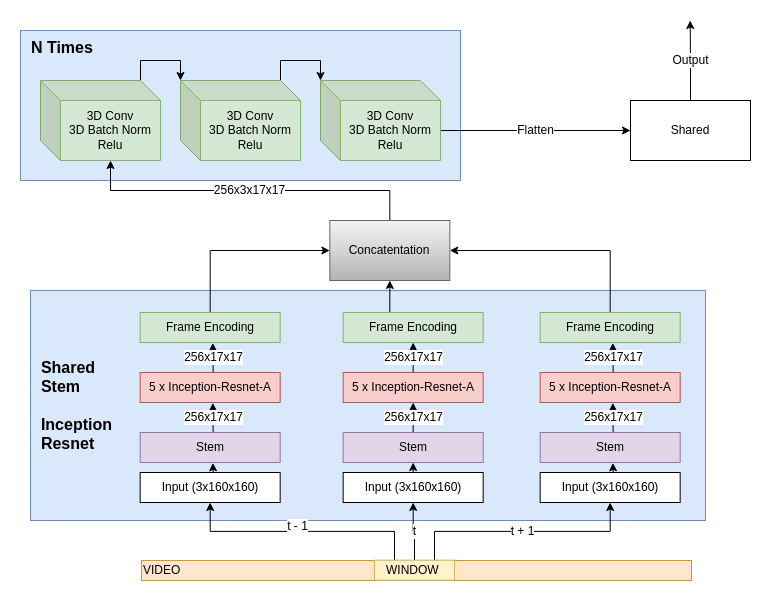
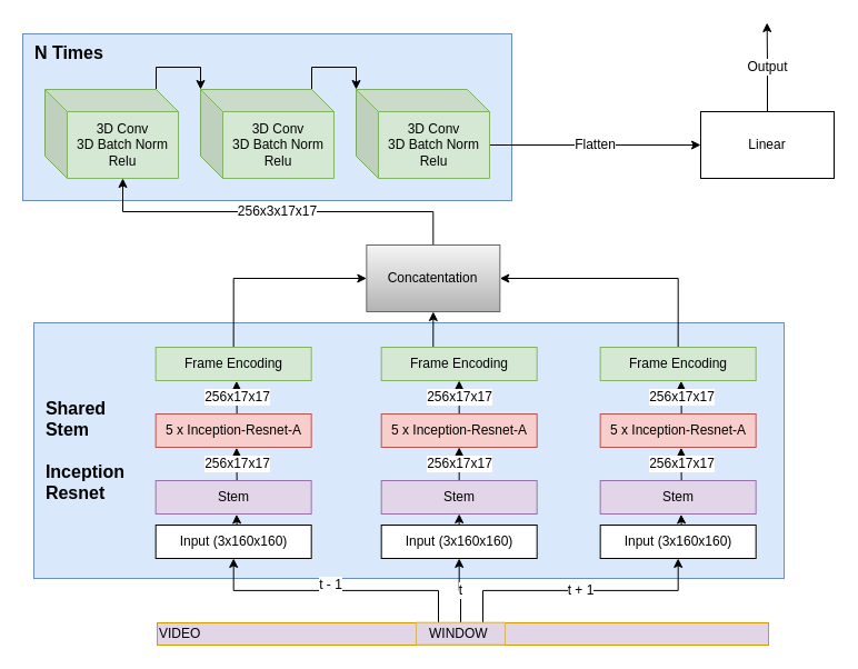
  <mxCell id="0" />
  <mxCell id="1" parent="0" />
  <mxCell id="2" value="&lt;b&gt;&lt;font style=&quot;font-size: 16px&quot;&gt;&amp;nbsp; N Times&lt;br&gt;&lt;br&gt;&lt;br&gt;&lt;br&gt;&lt;br&gt;&lt;br&gt;&lt;br&gt;&lt;/font&gt;&lt;/b&gt;" style="rounded=0;whiteSpace=wrap;html=1;fontSize=12;fillColor=#dae8fc;strokeColor=#6c8ebf;align=left;" vertex="1" parent="1"><mxGeometry x="20" y="30" width="440" height="150" as="geometry" /></mxCell>
  <mxCell id="3" value="&lt;b&gt;&lt;font style=&quot;font-size: 16px&quot;&gt;&amp;nbsp; Shared &lt;br&gt;&amp;nbsp; Stem&lt;br&gt;&lt;br&gt;&amp;nbsp; Inception&lt;br&gt;&amp;nbsp; Resnet&lt;br&gt;&lt;/font&gt;&lt;/b&gt;" style="rounded=0;whiteSpace=wrap;html=1;fontSize=12;fillColor=#dae8fc;strokeColor=#6c8ebf;align=left;" vertex="1" parent="1"><mxGeometry x="30" y="290" width="675" height="230" as="geometry" /></mxCell>
  <mxCell id="4" value="256x17x17" style="edgeStyle=orthogonalEdgeStyle;rounded=0;orthogonalLoop=1;jettySize=auto;html=1;exitX=0.5;exitY=0;exitDx=0;exitDy=0;entryX=0.5;entryY=1;entryDx=0;entryDy=0;endSize=6;verticalAlign=middle;fontSize=12;" parent="1" edge="1"><mxGeometry relative="1" as="geometry"><mxPoint x="212.67" y="432" as="sourcePoint" /><mxPoint x="212.337" y="402.333" as="targetPoint" /></mxGeometry></mxCell>
  <mxCell id="5" value="Stem" style="rounded=0;whiteSpace=wrap;html=1;fillColor=#e1d5e7;strokeColor=#9673a6;imageAspect=1;" parent="1" vertex="1"><mxGeometry x="139.67" y="432" width="140" height="30" as="geometry" /></mxCell>
  <mxCell id="6" value="" style="edgeStyle=orthogonalEdgeStyle;rounded=0;orthogonalLoop=1;jettySize=auto;html=1;exitX=0.5;exitY=0;exitDx=0;exitDy=0;entryX=0.5;entryY=1;entryDx=0;entryDy=0;" parent="1" edge="1"><mxGeometry relative="1" as="geometry"><mxPoint x="212.67" y="472" as="sourcePoint" /><mxPoint x="212.337" y="462.333" as="targetPoint" /></mxGeometry></mxCell>
  <mxCell id="7" value="Input (3x160x160)" style="rounded=0;whiteSpace=wrap;html=1;" parent="1" vertex="1"><mxGeometry x="139.67" y="472" width="140" height="30" as="geometry" /></mxCell>
  <mxCell id="8" style="edgeStyle=orthogonalEdgeStyle;rounded=0;orthogonalLoop=1;jettySize=auto;html=1;exitX=0.5;exitY=0;exitDx=0;exitDy=0;entryX=0;entryY=0.5;entryDx=0;entryDy=0;" edge="1" parent="1" source="9" target="34"><mxGeometry relative="1" as="geometry" /></mxCell>
  <mxCell id="9" value="Frame Encoding" style="rounded=0;whiteSpace=wrap;html=1;fillColor=#d5e8d4;strokeColor=#82b366;imageAspect=1;" parent="1" vertex="1"><mxGeometry x="139.67" y="312" width="140" height="30" as="geometry" /></mxCell>
  <mxCell id="10" value="&lt;span style=&quot;font-size: 12px&quot;&gt;256x17x17&lt;/span&gt;" style="edgeStyle=orthogonalEdgeStyle;rounded=0;orthogonalLoop=1;jettySize=auto;html=1;exitX=0.5;exitY=0;exitDx=0;exitDy=0;entryX=0.5;entryY=1;entryDx=0;entryDy=0;" parent="1" edge="1"><mxGeometry relative="1" as="geometry"><mxPoint x="212.67" y="372" as="sourcePoint" /><mxPoint x="212.337" y="342.333" as="targetPoint" /></mxGeometry></mxCell>
  <mxCell id="11" value="5 x Inception-Resnet-A" style="rounded=0;whiteSpace=wrap;html=1;fillColor=#f8cecc;strokeColor=#b85450;imageAspect=1;" parent="1" vertex="1"><mxGeometry x="139.67" y="372" width="140" height="30" as="geometry" /></mxCell>
  <mxCell id="12" value="256x17x17" style="edgeStyle=orthogonalEdgeStyle;rounded=0;orthogonalLoop=1;jettySize=auto;html=1;exitX=0.5;exitY=0;exitDx=0;exitDy=0;entryX=0.5;entryY=1;entryDx=0;entryDy=0;endSize=6;verticalAlign=middle;fontSize=12;" edge="1" parent="1" source="13" target="19"><mxGeometry relative="1" as="geometry" /></mxCell>
  <mxCell id="13" value="Stem" style="rounded=0;whiteSpace=wrap;html=1;fillColor=#e1d5e7;strokeColor=#9673a6;imageAspect=1;" vertex="1" parent="1"><mxGeometry x="342.67" y="432" width="140" height="30" as="geometry" /></mxCell>
  <mxCell id="14" value="" style="edgeStyle=orthogonalEdgeStyle;rounded=0;orthogonalLoop=1;jettySize=auto;html=1;exitX=0.5;exitY=0;exitDx=0;exitDy=0;entryX=0.5;entryY=1;entryDx=0;entryDy=0;" edge="1" parent="1" source="15" target="13"><mxGeometry relative="1" as="geometry" /></mxCell>
  <mxCell id="15" value="Input (3x160x160)" style="rounded=0;whiteSpace=wrap;html=1;" vertex="1" parent="1"><mxGeometry x="342.67" y="472" width="140" height="30" as="geometry" /></mxCell>
  <mxCell id="16" style="edgeStyle=orthogonalEdgeStyle;rounded=0;orthogonalLoop=1;jettySize=auto;html=1;exitX=0.5;exitY=0;exitDx=0;exitDy=0;entryX=0.5;entryY=1;entryDx=0;entryDy=0;" edge="1" parent="1" source="17" target="34"><mxGeometry relative="1" as="geometry" /></mxCell>
  <mxCell id="17" value="Frame Encoding" style="rounded=0;whiteSpace=wrap;html=1;fillColor=#d5e8d4;strokeColor=#82b366;imageAspect=1;" vertex="1" parent="1"><mxGeometry x="342.67" y="312" width="140" height="30" as="geometry" /></mxCell>
  <mxCell id="18" value="&lt;span style=&quot;font-size: 12px&quot;&gt;256x17x17&lt;/span&gt;" style="edgeStyle=orthogonalEdgeStyle;rounded=0;orthogonalLoop=1;jettySize=auto;html=1;exitX=0.5;exitY=0;exitDx=0;exitDy=0;entryX=0.5;entryY=1;entryDx=0;entryDy=0;" edge="1" parent="1" source="19" target="17"><mxGeometry relative="1" as="geometry" /></mxCell>
  <mxCell id="19" value="5 x Inception-Resnet-A" style="rounded=0;whiteSpace=wrap;html=1;fillColor=#f8cecc;strokeColor=#b85450;imageAspect=1;" vertex="1" parent="1"><mxGeometry x="342.67" y="372" width="140" height="30" as="geometry" /></mxCell>
  <mxCell id="20" value="256x17x17" style="edgeStyle=orthogonalEdgeStyle;rounded=0;orthogonalLoop=1;jettySize=auto;html=1;exitX=0.5;exitY=0;exitDx=0;exitDy=0;entryX=0.5;entryY=1;entryDx=0;entryDy=0;endSize=6;verticalAlign=middle;fontSize=12;" edge="1" parent="1"><mxGeometry relative="1" as="geometry"><mxPoint x="612.67" y="432" as="sourcePoint" /><mxPoint x="612.337" y="402.333" as="targetPoint" /></mxGeometry></mxCell>
  <mxCell id="21" value="Stem" style="rounded=0;whiteSpace=wrap;html=1;fillColor=#e1d5e7;strokeColor=#9673a6;imageAspect=1;" vertex="1" parent="1"><mxGeometry x="539.67" y="432" width="140" height="30" as="geometry" /></mxCell>
  <mxCell id="22" value="" style="edgeStyle=orthogonalEdgeStyle;rounded=0;orthogonalLoop=1;jettySize=auto;html=1;exitX=0.5;exitY=0;exitDx=0;exitDy=0;entryX=0.5;entryY=1;entryDx=0;entryDy=0;" edge="1" parent="1"><mxGeometry relative="1" as="geometry"><mxPoint x="612.67" y="472" as="sourcePoint" /><mxPoint x="612.337" y="462.333" as="targetPoint" /></mxGeometry></mxCell>
  <mxCell id="23" value="Input (3x160x160)" style="rounded=0;whiteSpace=wrap;html=1;" vertex="1" parent="1"><mxGeometry x="539.67" y="472" width="140" height="30" as="geometry" /></mxCell>
  <mxCell id="24" style="edgeStyle=orthogonalEdgeStyle;rounded=0;orthogonalLoop=1;jettySize=auto;html=1;exitX=0.5;exitY=0;exitDx=0;exitDy=0;entryX=1;entryY=0.5;entryDx=0;entryDy=0;" edge="1" parent="1" source="25" target="34"><mxGeometry relative="1" as="geometry" /></mxCell>
  <mxCell id="25" value="Frame Encoding" style="rounded=0;whiteSpace=wrap;html=1;fillColor=#d5e8d4;strokeColor=#82b366;imageAspect=1;" vertex="1" parent="1"><mxGeometry x="539.67" y="312" width="140" height="30" as="geometry" /></mxCell>
  <mxCell id="26" value="&lt;span style=&quot;font-size: 12px&quot;&gt;256x17x17&lt;/span&gt;" style="edgeStyle=orthogonalEdgeStyle;rounded=0;orthogonalLoop=1;jettySize=auto;html=1;exitX=0.5;exitY=0;exitDx=0;exitDy=0;entryX=0.5;entryY=1;entryDx=0;entryDy=0;" edge="1" parent="1"><mxGeometry relative="1" as="geometry"><mxPoint x="612.67" y="372" as="sourcePoint" /><mxPoint x="612.337" y="342.333" as="targetPoint" /></mxGeometry></mxCell>
  <mxCell id="27" value="5 x Inception-Resnet-A" style="rounded=0;whiteSpace=wrap;html=1;fillColor=#f8cecc;strokeColor=#b85450;imageAspect=1;" vertex="1" parent="1"><mxGeometry x="539.67" y="372" width="140" height="30" as="geometry" /></mxCell>
  <mxCell id="28" value="256x17x17" style="edgeStyle=orthogonalEdgeStyle;rounded=0;orthogonalLoop=1;jettySize=auto;html=1;exitX=0.5;exitY=0;exitDx=0;exitDy=0;entryX=0.5;entryY=1;entryDx=0;entryDy=0;endSize=6;verticalAlign=middle;fontSize=12;" edge="1" parent="1"><mxGeometry relative="1" as="geometry"><mxPoint x="689.667" y="80.333" as="targetPoint" /></mxGeometry></mxCell>
  <mxCell id="29" value="" style="edgeStyle=orthogonalEdgeStyle;rounded=0;orthogonalLoop=1;jettySize=auto;html=1;exitX=0.5;exitY=0;exitDx=0;exitDy=0;entryX=0.5;entryY=1;entryDx=0;entryDy=0;" edge="1" parent="1"><mxGeometry relative="1" as="geometry"><mxPoint x="689.667" y="140.333" as="targetPoint" /></mxGeometry></mxCell>
  <mxCell id="30" value="&lt;span style=&quot;font-size: 12px&quot;&gt;256x17x17&lt;/span&gt;" style="edgeStyle=orthogonalEdgeStyle;rounded=0;orthogonalLoop=1;jettySize=auto;html=1;exitX=0.5;exitY=0;exitDx=0;exitDy=0;entryX=0.5;entryY=1;entryDx=0;entryDy=0;" edge="1" parent="1"><mxGeometry relative="1" as="geometry"><mxPoint x="689.667" y="20.333" as="targetPoint" /></mxGeometry></mxCell>
  <mxCell id="31" style="edgeStyle=orthogonalEdgeStyle;rounded=0;orthogonalLoop=1;jettySize=auto;html=1;exitX=0;exitY=0;exitDx=100;exitDy=0;exitPerimeter=0;entryX=0;entryY=0;entryDx=0;entryDy=0;entryPerimeter=0;fontSize=12;" edge="1" parent="1" source="32" target="36"><mxGeometry relative="1" as="geometry" /></mxCell>
  <mxCell id="32" value="3D Conv&lt;br&gt;3D Batch Norm&lt;br&gt;Relu" style="shape=cube;whiteSpace=wrap;html=1;boundedLbl=1;backgroundOutline=1;darkOpacity=0.05;darkOpacity2=0.1;fillColor=#d5e8d4;strokeColor=#82b366;" vertex="1" parent="1"><mxGeometry x="40" y="80" width="120" height="80" as="geometry" /></mxCell>
  <mxCell id="33" value="256x3x17x17" style="edgeStyle=orthogonalEdgeStyle;rounded=0;orthogonalLoop=1;jettySize=auto;html=1;exitX=0.5;exitY=0;exitDx=0;exitDy=0;entryX=0;entryY=0;entryDx=70;entryDy=80;entryPerimeter=0;fontSize=12;" edge="1" parent="1" source="34" target="32"><mxGeometry relative="1" as="geometry" /></mxCell>
  <mxCell id="34" value="Concatentation" style="rounded=0;whiteSpace=wrap;html=1;fillColor=#f5f5f5;strokeColor=#666666;gradientColor=#b3b3b3;" vertex="1" parent="1"><mxGeometry x="329.34" y="220" width="120" height="60" as="geometry" /></mxCell>
  <mxCell id="35" style="edgeStyle=orthogonalEdgeStyle;rounded=0;orthogonalLoop=1;jettySize=auto;html=1;exitX=0;exitY=0;exitDx=100;exitDy=0;exitPerimeter=0;entryX=0;entryY=0;entryDx=0;entryDy=0;entryPerimeter=0;fontSize=12;" edge="1" parent="1" source="36" target="38"><mxGeometry relative="1" as="geometry" /></mxCell>
  <mxCell id="36" value="3D Conv&lt;br&gt;3D Batch Norm&lt;br&gt;Relu" style="shape=cube;whiteSpace=wrap;html=1;boundedLbl=1;backgroundOutline=1;darkOpacity=0.05;darkOpacity2=0.1;fillColor=#d5e8d4;strokeColor=#82b366;" vertex="1" parent="1"><mxGeometry x="180" y="80" width="120" height="80" as="geometry" /></mxCell>
  <mxCell id="37" value="Flatten" style="edgeStyle=orthogonalEdgeStyle;rounded=0;orthogonalLoop=1;jettySize=auto;html=1;exitX=0;exitY=0;exitDx=120;exitDy=50;exitPerimeter=0;entryX=0;entryY=0.5;entryDx=0;entryDy=0;fontSize=12;" edge="1" parent="1" source="38" target="40"><mxGeometry relative="1" as="geometry" /></mxCell>
  <mxCell id="38" value="3D Conv&lt;br&gt;3D Batch Norm&lt;br&gt;Relu" style="shape=cube;whiteSpace=wrap;html=1;boundedLbl=1;backgroundOutline=1;darkOpacity=0.05;darkOpacity2=0.1;fillColor=#d5e8d4;strokeColor=#82b366;" vertex="1" parent="1"><mxGeometry x="320" y="80" width="120" height="80" as="geometry" /></mxCell>
  <mxCell id="39" value="Output" style="edgeStyle=orthogonalEdgeStyle;rounded=0;orthogonalLoop=1;jettySize=auto;html=1;exitX=0.5;exitY=0;exitDx=0;exitDy=0;fontSize=12;" edge="1" parent="1" source="40"><mxGeometry relative="1" as="geometry"><mxPoint x="689.667" y="20" as="targetPoint" /></mxGeometry></mxCell>
- <mxCell id="40" value="Shared" style="rounded=0;whiteSpace=wrap;html=1;fontSize=12;" vertex="1" parent="1"><mxGeometry x="630" y="100" width="120" height="60" as="geometry" /></mxCell>
- <mxCell id="41" value="VIDEO" style="rounded=0;whiteSpace=wrap;html=1;fontSize=12;align=left;fillColor=#ffe6cc;strokeColor=#d79b00;" vertex="1" parent="1"><mxGeometry x="141" y="560" width="550" height="20" as="geometry" /></mxCell>
+ <mxCell id="40" value="Linear" style="rounded=0;whiteSpace=wrap;html=1;fontSize=12;" vertex="1" parent="1"><mxGeometry x="630" y="100" width="120" height="60" as="geometry" /></mxCell>
+ <mxCell id="41" value="VIDEO" style="rounded=0;whiteSpace=wrap;html=1;fontSize=12;align=left;fillColor=#e1d5e7;strokeColor=#d79b00;" vertex="1" parent="1"><mxGeometry x="141" y="560" width="550" height="20" as="geometry" /></mxCell>
  <mxCell id="42" style="edgeStyle=orthogonalEdgeStyle;rounded=0;orthogonalLoop=1;jettySize=auto;html=1;exitX=0.25;exitY=0;exitDx=0;exitDy=0;entryX=0.5;entryY=1;entryDx=0;entryDy=0;fontSize=12;" edge="1" parent="1" source="46" target="7"><mxGeometry relative="1" as="geometry" /></mxCell>
  <mxCell id="43" value="t - 1" style="text;html=1;align=center;verticalAlign=middle;resizable=0;points=[];labelBackgroundColor=#ffffff;fontSize=12;" vertex="1" connectable="0" parent="42"><mxGeometry x="0.043" y="-5" relative="1" as="geometry"><mxPoint as="offset" /></mxGeometry></mxCell>
  <mxCell id="44" value="t" style="edgeStyle=orthogonalEdgeStyle;rounded=0;orthogonalLoop=1;jettySize=auto;html=1;exitX=0.5;exitY=0;exitDx=0;exitDy=0;entryX=0.5;entryY=1;entryDx=0;entryDy=0;fontSize=12;" edge="1" parent="1" source="46" target="15"><mxGeometry relative="1" as="geometry" /></mxCell>
  <mxCell id="45" value="t + 1" style="edgeStyle=orthogonalEdgeStyle;rounded=0;orthogonalLoop=1;jettySize=auto;html=1;exitX=0.75;exitY=0;exitDx=0;exitDy=0;entryX=0.5;entryY=1;entryDx=0;entryDy=0;fontSize=12;" edge="1" parent="1" source="46" target="23"><mxGeometry relative="1" as="geometry" /></mxCell>
- <mxCell id="46" value="WINDOW&amp;nbsp;" style="rounded=0;whiteSpace=wrap;html=1;fontSize=12;fillColor=#fff2cc;strokeColor=#d6b656;" vertex="1" parent="1"><mxGeometry x="374" y="559.67" width="80" height="20" as="geometry" /></mxCell>
+ <mxCell id="46" value="WINDOW&amp;nbsp;" style="rounded=0;whiteSpace=wrap;html=1;fontSize=12;fillColor=#e1d5e7;strokeColor=#d6b656;" vertex="1" parent="1"><mxGeometry x="374" y="559.67" width="80" height="20" as="geometry" /></mxCell>
